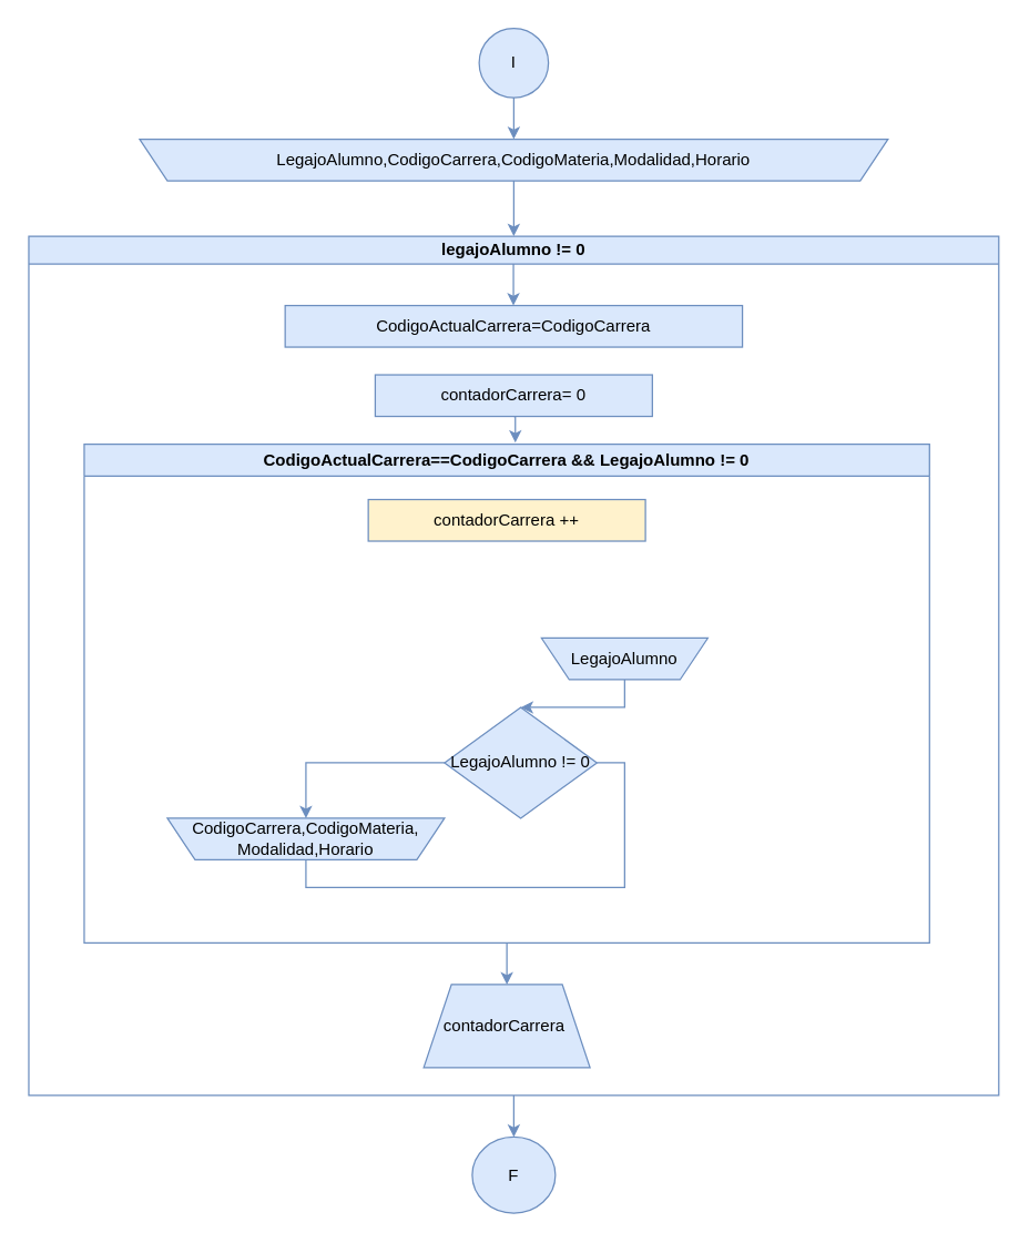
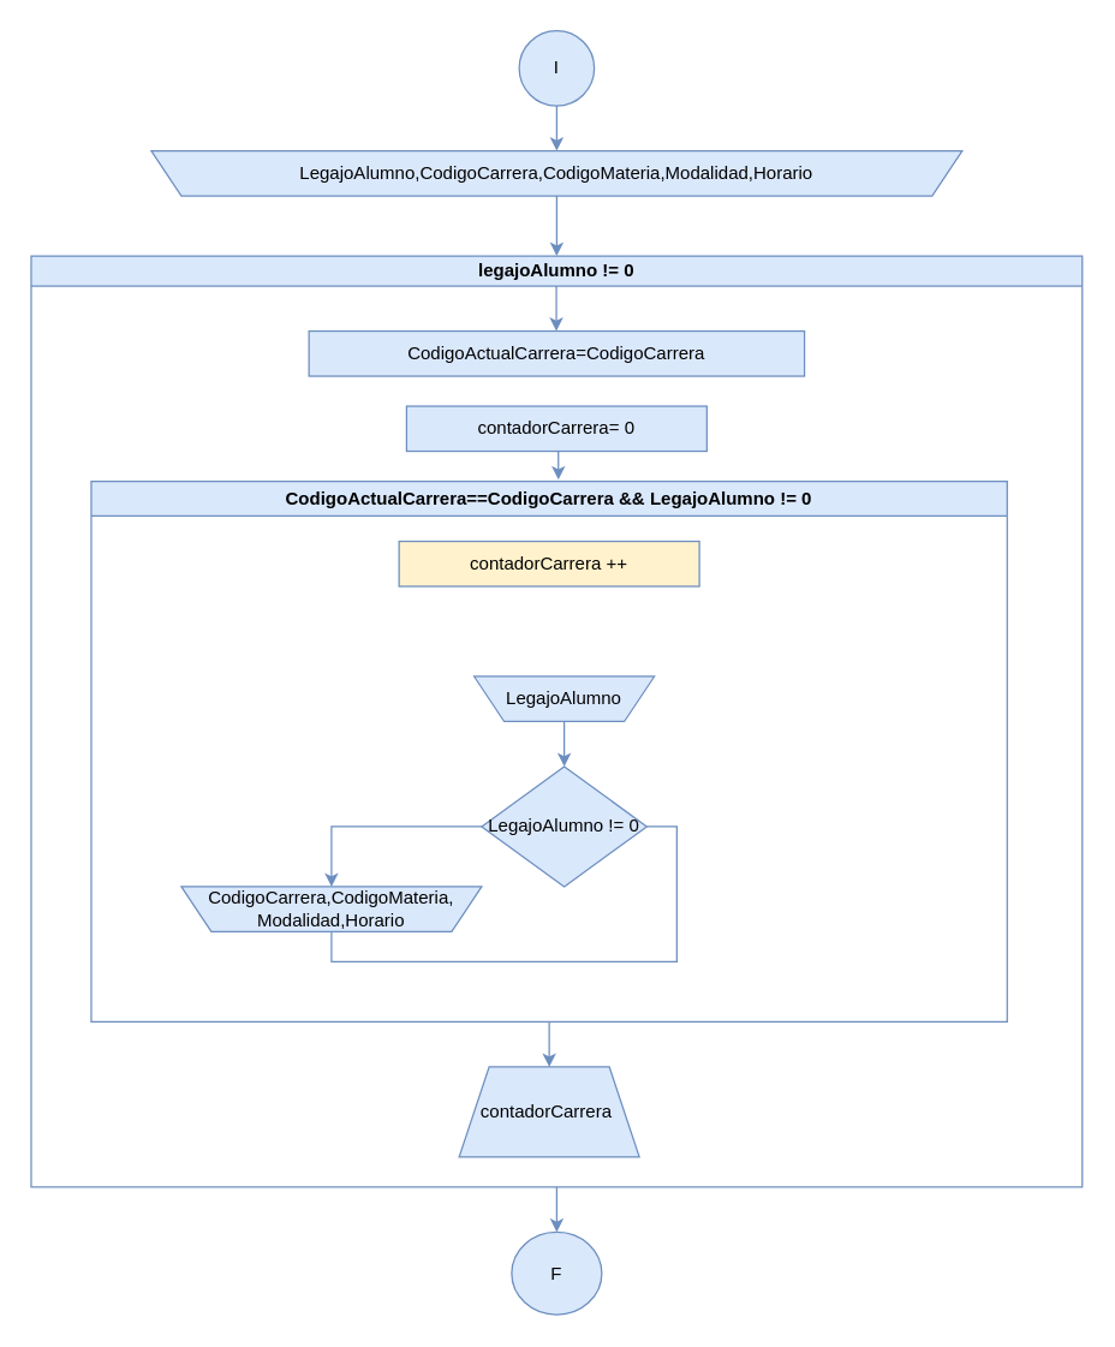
  <mxCell id="0" />
  <mxCell id="1" parent="0" />
  <mxCell id="2" value="" style="edgeStyle=orthogonalEdgeStyle;rounded=0;orthogonalLoop=1;jettySize=auto;html=1;fillColor=#dae8fc;strokeColor=#6c8ebf;" edge="1" parent="1" source="3" target="5"><mxGeometry relative="1" as="geometry" /></mxCell>
  <mxCell id="3" value="I" style="ellipse;whiteSpace=wrap;html=1;fillColor=#dae8fc;strokeColor=#6c8ebf;" vertex="1" parent="1"><mxGeometry x="345" y="20" width="50" height="50" as="geometry" /></mxCell>
  <mxCell id="4" style="edgeStyle=orthogonalEdgeStyle;rounded=0;orthogonalLoop=1;jettySize=auto;html=1;exitX=0.5;exitY=0;exitDx=0;exitDy=0;entryX=0.5;entryY=0;entryDx=0;entryDy=0;fillColor=#dae8fc;strokeColor=#6c8ebf;" edge="1" parent="1" source="5" target="7"><mxGeometry relative="1" as="geometry" /></mxCell>
  <mxCell id="5" value="LegajoAlumno,CodigoCarrera,CodigoMateria,Modalidad,Horario" style="shape=trapezoid;perimeter=trapezoidPerimeter;whiteSpace=wrap;html=1;fixedSize=1;direction=west;fillColor=#dae8fc;strokeColor=#6c8ebf;" vertex="1" parent="1"><mxGeometry x="100" y="100" width="540" height="30" as="geometry" /></mxCell>
  <mxCell id="6" value="" style="edgeStyle=orthogonalEdgeStyle;rounded=0;orthogonalLoop=1;jettySize=auto;html=1;fillColor=#dae8fc;strokeColor=#6c8ebf;entryX=0.5;entryY=0;entryDx=0;entryDy=0;" edge="1" parent="1" source="7" target="23"><mxGeometry relative="1" as="geometry"><mxPoint x="370" y="1350" as="targetPoint" /></mxGeometry></mxCell>
  <mxCell id="7" value="legajoAlumno != 0" style="swimlane;whiteSpace=wrap;html=1;fillColor=#dae8fc;strokeColor=#6c8ebf;startSize=20;" vertex="1" parent="1"><mxGeometry x="20" y="170" width="700" height="620" as="geometry" /></mxCell>
  <mxCell id="8" value="" style="edgeStyle=orthogonalEdgeStyle;rounded=0;orthogonalLoop=1;jettySize=auto;html=1;fillColor=#dae8fc;strokeColor=#6c8ebf;" edge="1" parent="7" source="9" target="21"><mxGeometry relative="1" as="geometry" /></mxCell>
  <mxCell id="9" value="&lt;div&gt;CodigoActualCarrera==CodigoCarrera &amp;amp;&amp;amp;&amp;nbsp;&lt;span style=&quot;background-color: initial;&quot;&gt;LegajoAlumno != 0&lt;/span&gt;&lt;/div&gt;" style="swimlane;whiteSpace=wrap;html=1;startSize=23;fillColor=#dae8fc;strokeColor=#6c8ebf;" vertex="1" parent="7"><mxGeometry x="40" y="150" width="610" height="360" as="geometry" /></mxCell>
  <mxCell id="10" style="edgeStyle=orthogonalEdgeStyle;rounded=0;orthogonalLoop=1;jettySize=auto;html=1;exitX=1;exitY=0.5;exitDx=0;exitDy=0;entryX=0.5;entryY=0;entryDx=0;entryDy=0;endArrow=none;endFill=0;fillColor=#dae8fc;strokeColor=#6c8ebf;" edge="1" parent="9" source="12" target="13"><mxGeometry relative="1" as="geometry" /></mxCell>
  <mxCell id="11" style="edgeStyle=orthogonalEdgeStyle;rounded=0;orthogonalLoop=1;jettySize=auto;html=1;exitX=0;exitY=0.5;exitDx=0;exitDy=0;entryX=0.5;entryY=1;entryDx=0;entryDy=0;fillColor=#dae8fc;strokeColor=#6c8ebf;" edge="1" parent="9" source="12" target="13"><mxGeometry relative="1" as="geometry" /></mxCell>
  <mxCell id="12" value="LegajoAlumno != 0" style="rhombus;whiteSpace=wrap;html=1;fillColor=#dae8fc;strokeColor=#6c8ebf;" vertex="1" parent="9"><mxGeometry x="260" y="190" width="110" height="80" as="geometry" /></mxCell>
  <mxCell id="13" value="&lt;div&gt;CodigoCarrera,CodigoMateria,&lt;/div&gt;&lt;div&gt;Modalidad,Horario&lt;/div&gt;" style="shape=trapezoid;perimeter=trapezoidPerimeter;whiteSpace=wrap;html=1;fixedSize=1;direction=west;fillColor=#dae8fc;strokeColor=#6c8ebf;" vertex="1" parent="9"><mxGeometry x="60.0" y="270" width="200" height="30" as="geometry" /></mxCell>
  <mxCell id="14" value="" style="edgeStyle=orthogonalEdgeStyle;rounded=0;orthogonalLoop=1;jettySize=auto;html=1;fillColor=#dae8fc;strokeColor=#6c8ebf;" edge="1" parent="9" source="15" target="12"><mxGeometry relative="1" as="geometry" /></mxCell>
- <mxCell id="15" value="LegajoAlumno" style="shape=trapezoid;perimeter=trapezoidPerimeter;whiteSpace=wrap;html=1;fixedSize=1;direction=west;fillColor=#dae8fc;strokeColor=#6c8ebf;" vertex="1" parent="9"><mxGeometry x="330" y="140" width="120" height="30" as="geometry" /></mxCell>
+ <mxCell id="15" value="LegajoAlumno" style="shape=trapezoid;perimeter=trapezoidPerimeter;whiteSpace=wrap;html=1;fixedSize=1;direction=west;fillColor=#dae8fc;strokeColor=#6c8ebf;" vertex="1" parent="9"><mxGeometry x="255.0" y="130" width="120" height="30" as="geometry" /></mxCell>
  <mxCell id="16" style="edgeStyle=orthogonalEdgeStyle;rounded=0;orthogonalLoop=1;jettySize=auto;html=1;exitX=0.5;exitY=0;exitDx=0;exitDy=0;fillColor=#dae8fc;strokeColor=#6c8ebf;" edge="1" parent="9" source="15" target="15"><mxGeometry relative="1" as="geometry" /></mxCell>
  <mxCell id="17" value="contadorCarrera&amp;nbsp;++" style="whiteSpace=wrap;html=1;fillColor=#fff2cc;strokeColor=#6c8ebf;" vertex="1" parent="9"><mxGeometry x="205" y="40" width="200" height="30" as="geometry" /></mxCell>
  <mxCell id="18" value="CodigoActualCarrera=CodigoCarrera" style="whiteSpace=wrap;html=1;fillColor=#dae8fc;strokeColor=#6c8ebf;" vertex="1" parent="7"><mxGeometry x="185" y="50" width="330" height="30" as="geometry" /></mxCell>
  <mxCell id="19" style="edgeStyle=orthogonalEdgeStyle;rounded=0;orthogonalLoop=1;jettySize=auto;html=1;exitX=0.5;exitY=1;exitDx=0;exitDy=0;entryX=0.51;entryY=-0.003;entryDx=0;entryDy=0;entryPerimeter=0;fillColor=#dae8fc;strokeColor=#6c8ebf;" edge="1" parent="7" source="20" target="9"><mxGeometry relative="1" as="geometry" /></mxCell>
  <mxCell id="20" value="contadorCarrera= 0" style="whiteSpace=wrap;html=1;fillColor=#dae8fc;strokeColor=#6c8ebf;" vertex="1" parent="7"><mxGeometry x="250" y="100" width="200" height="30" as="geometry" /></mxCell>
  <mxCell id="21" value="contadorCarrera&amp;nbsp;" style="shape=trapezoid;perimeter=trapezoidPerimeter;whiteSpace=wrap;html=1;fixedSize=1;fillColor=#dae8fc;strokeColor=#6c8ebf;" vertex="1" parent="7"><mxGeometry x="285" y="540" width="120" height="60" as="geometry" /></mxCell>
  <mxCell id="22" value="" style="edgeStyle=orthogonalEdgeStyle;rounded=0;orthogonalLoop=1;jettySize=auto;html=1;fillColor=#dae8fc;strokeColor=#6c8ebf;" edge="1" parent="7"><mxGeometry relative="1" as="geometry"><mxPoint x="349.74" y="20" as="sourcePoint" /><mxPoint x="349.74" y="50" as="targetPoint" /></mxGeometry></mxCell>
  <mxCell id="23" value="F" style="ellipse;whiteSpace=wrap;html=1;fillColor=#dae8fc;strokeColor=#6c8ebf;" vertex="1" parent="1"><mxGeometry x="340" y="820" width="60" height="55" as="geometry" /></mxCell>
